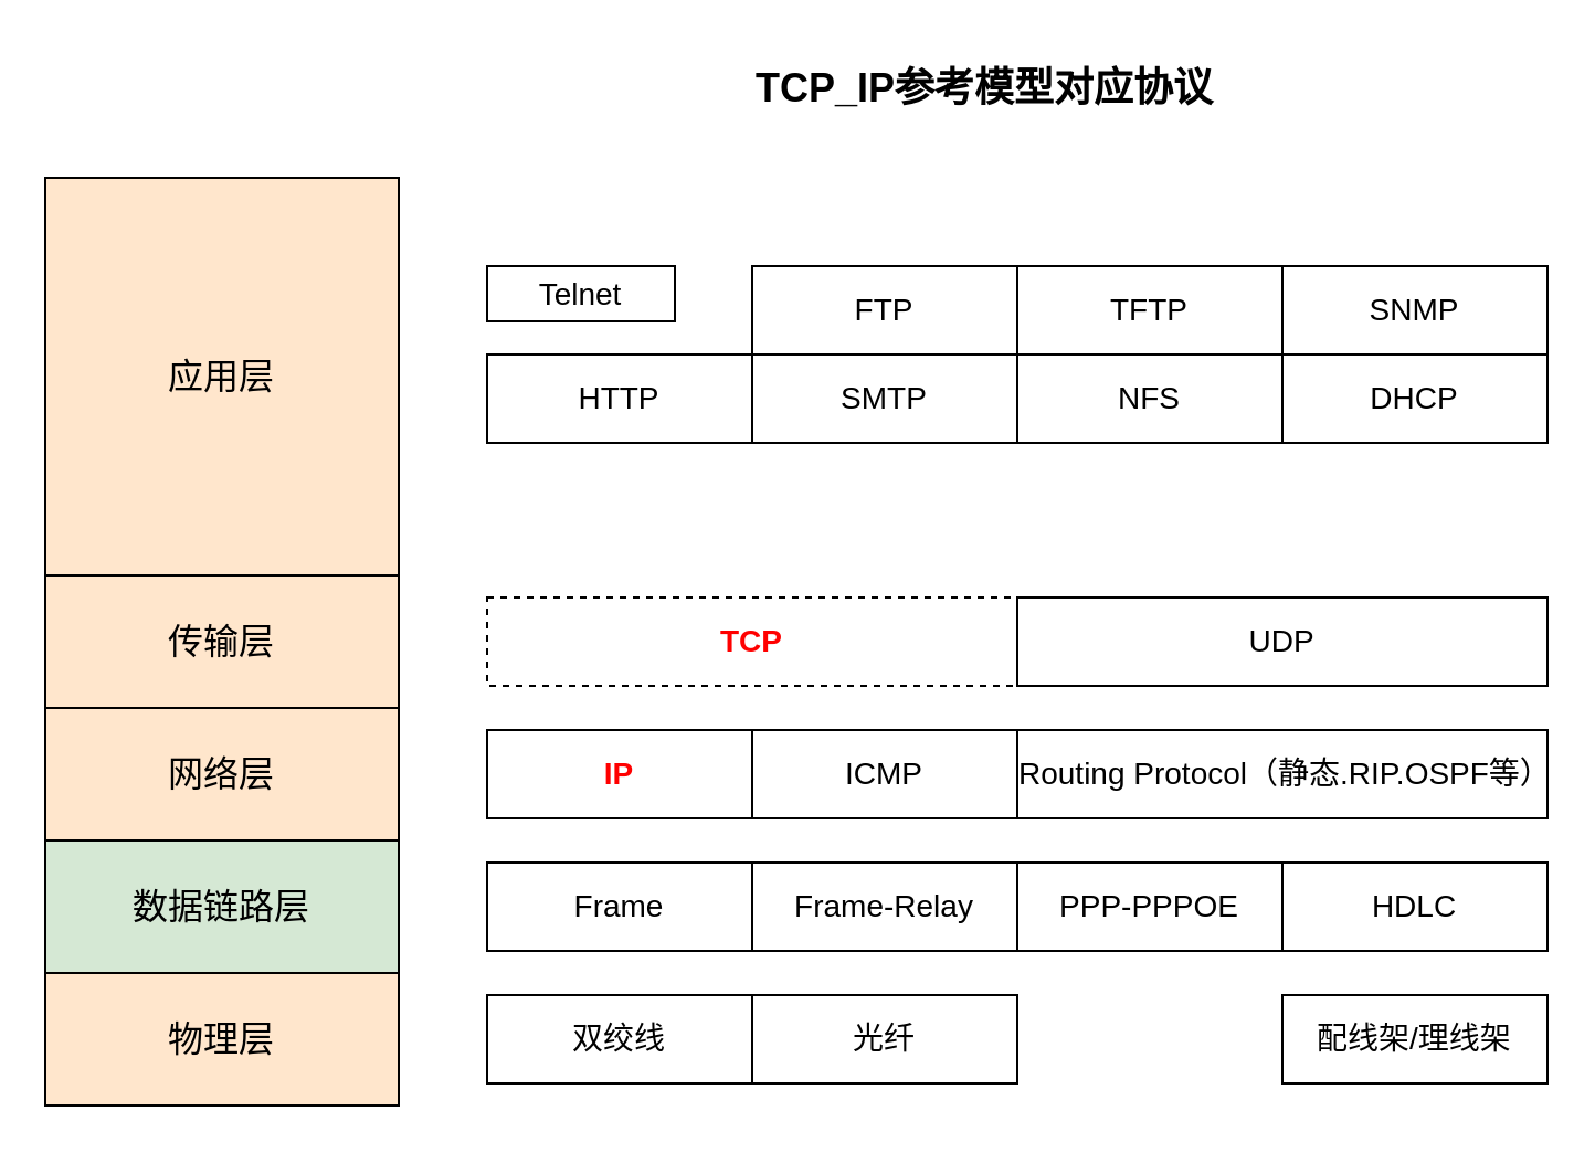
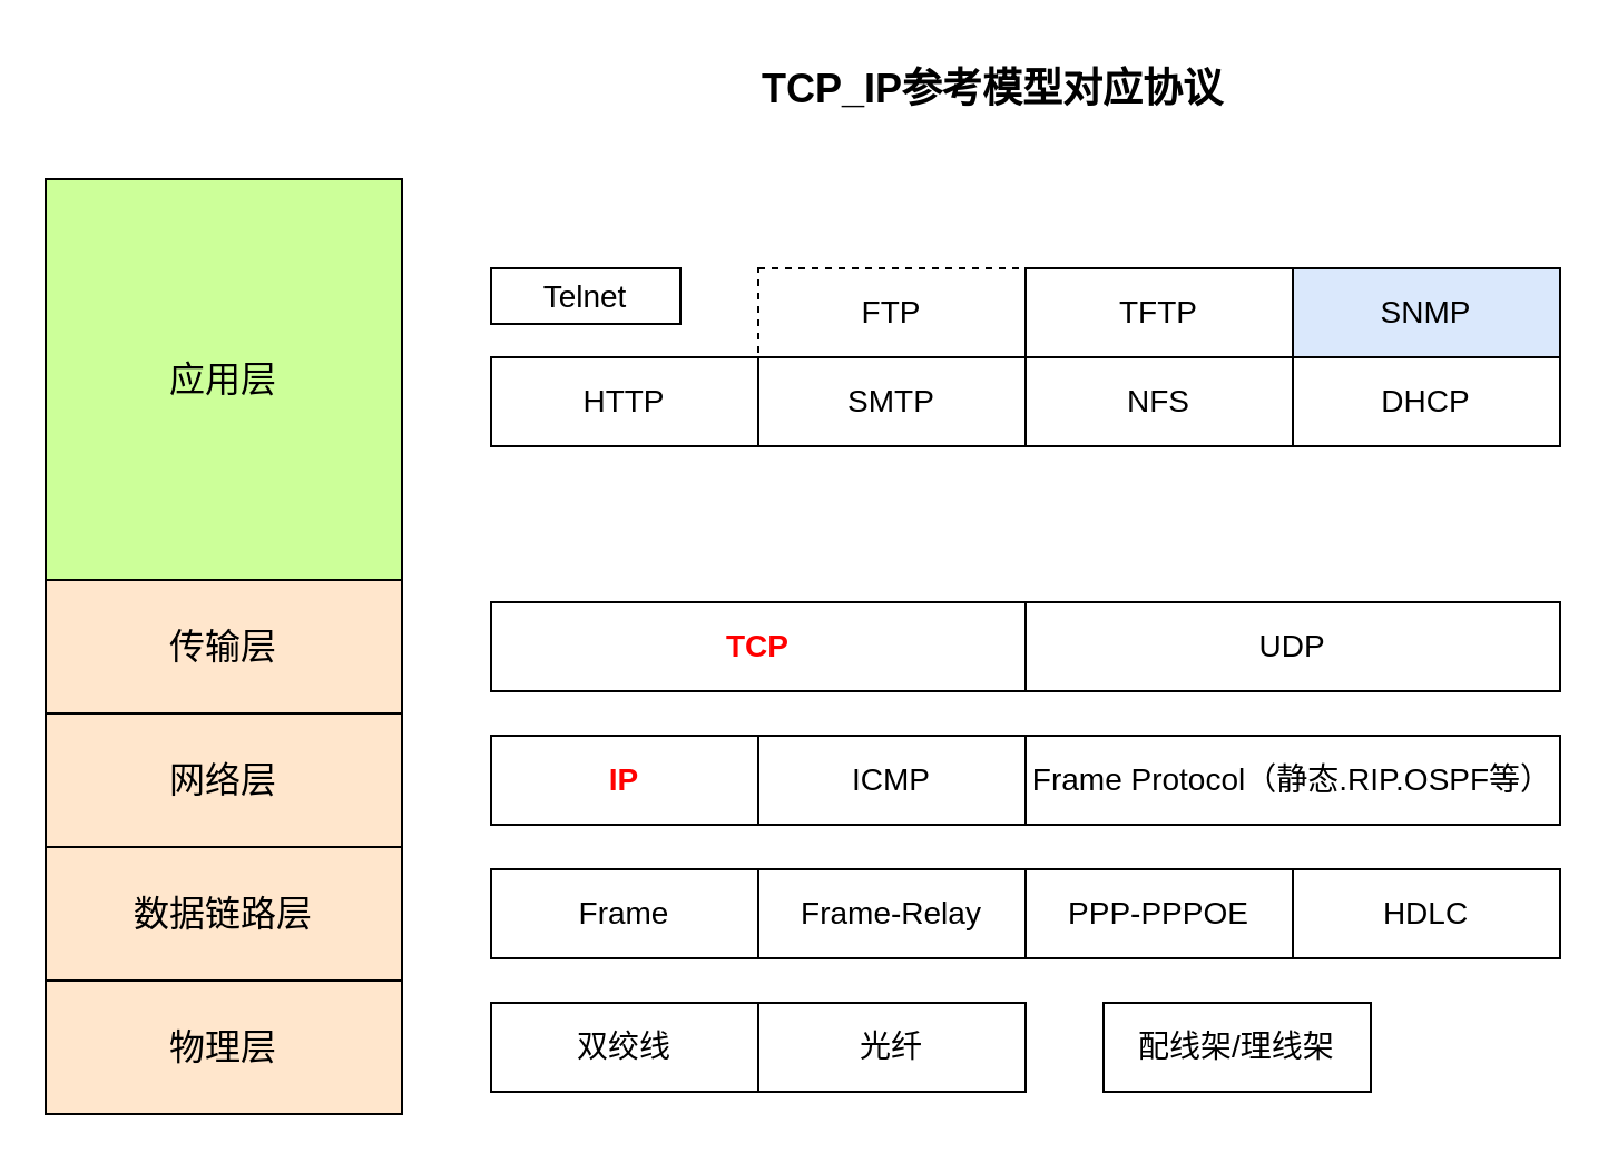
  <mxCell id="0" />
  <mxCell id="1" parent="0" />
- <mxCell id="2" value="应用层" style="rounded=0;whiteSpace=wrap;html=1;fontSize=16;fillColor=#ffe6cc;" parent="1" vertex="1"><mxGeometry x="20" y="80" width="160" height="180" as="geometry" /></mxCell>
+ <mxCell id="2" value="应用层" style="rounded=0;whiteSpace=wrap;html=1;fontSize=16;fillColor=#CCFF99;" parent="1" vertex="1"><mxGeometry x="20" y="80" width="160" height="180" as="geometry" /></mxCell>
  <mxCell id="3" value="传输层" style="rounded=0;whiteSpace=wrap;html=1;fontSize=16;fillColor=#FFE6CC;" parent="1" vertex="1"><mxGeometry x="20" y="260" width="160" height="60" as="geometry" /></mxCell>
  <mxCell id="4" value="网络层" style="rounded=0;whiteSpace=wrap;html=1;fontSize=16;fillColor=#FFE6CC;" parent="1" vertex="1"><mxGeometry x="20" y="320" width="160" height="60" as="geometry" /></mxCell>
- <mxCell id="5" value="数据链路层" style="rounded=0;whiteSpace=wrap;html=1;fontSize=16;fillColor=#d5e8d4;" parent="1" vertex="1"><mxGeometry x="20" y="380" width="160" height="60" as="geometry" /></mxCell>
+ <mxCell id="5" value="数据链路层" style="rounded=0;whiteSpace=wrap;html=1;fontSize=16;fillColor=#FFE6CC;" parent="1" vertex="1"><mxGeometry x="20" y="380" width="160" height="60" as="geometry" /></mxCell>
  <mxCell id="6" value="物理层" style="rounded=0;whiteSpace=wrap;html=1;fontSize=16;fillColor=#FFE6CC;" parent="1" vertex="1"><mxGeometry x="20" y="440" width="160" height="60" as="geometry" /></mxCell>
  <mxCell id="7" value="&lt;span style=&quot;font-size: 18px;&quot;&gt;&lt;b&gt;TCP_IP参考模型对应协议&lt;/b&gt;&lt;/span&gt;" style="text;html=1;align=center;verticalAlign=middle;resizable=0;points=[];autosize=1;strokeColor=none;fillColor=none;" parent="1" vertex="1"><mxGeometry x="330" y="20" width="230" height="40" as="geometry" /></mxCell>
  <mxCell id="8" value="Telnet" style="rounded=0;whiteSpace=wrap;html=1;fontSize=14;" vertex="1" parent="1"><mxGeometry x="220" y="120" width="85" height="25" as="geometry" /></mxCell>
- <mxCell id="9" value="FTP" style="rounded=0;whiteSpace=wrap;html=1;fontSize=14;" vertex="1" parent="1"><mxGeometry x="340" y="120" width="120" height="40" as="geometry" /></mxCell>
+ <mxCell id="9" value="FTP" style="rounded=0;whiteSpace=wrap;html=1;fontSize=14;dashed=1;" vertex="1" parent="1"><mxGeometry x="340" y="120" width="120" height="40" as="geometry" /></mxCell>
  <mxCell id="10" value="HTTP" style="rounded=0;whiteSpace=wrap;html=1;fontSize=14;" vertex="1" parent="1"><mxGeometry x="220" y="160" width="120" height="40" as="geometry" /></mxCell>
  <mxCell id="11" value="SMTP" style="rounded=0;whiteSpace=wrap;html=1;fontSize=14;" vertex="1" parent="1"><mxGeometry x="340" y="160" width="120" height="40" as="geometry" /></mxCell>
  <mxCell id="12" value="TFTP" style="rounded=0;whiteSpace=wrap;html=1;fontSize=14;" vertex="1" parent="1"><mxGeometry x="460" y="120" width="120" height="40" as="geometry" /></mxCell>
- <mxCell id="13" value="SNMP" style="rounded=0;whiteSpace=wrap;html=1;fontSize=14;" vertex="1" parent="1"><mxGeometry x="580" y="120" width="120" height="40" as="geometry" /></mxCell>
+ <mxCell id="13" value="SNMP" style="rounded=0;whiteSpace=wrap;html=1;fontSize=14;fillColor=#dae8fc;" vertex="1" parent="1"><mxGeometry x="580" y="120" width="120" height="40" as="geometry" /></mxCell>
  <mxCell id="14" value="NFS" style="rounded=0;whiteSpace=wrap;html=1;fontSize=14;" vertex="1" parent="1"><mxGeometry x="460" y="160" width="120" height="40" as="geometry" /></mxCell>
  <mxCell id="15" value="DHCP" style="rounded=0;whiteSpace=wrap;html=1;fontSize=14;" vertex="1" parent="1"><mxGeometry x="580" y="160" width="120" height="40" as="geometry" /></mxCell>
- <mxCell id="16" value="TCP" style="rounded=0;whiteSpace=wrap;html=1;fontSize=14;fontColor=#FF0000;fontStyle=1;dashed=1;" vertex="1" parent="1"><mxGeometry x="220" y="270" width="240" height="40" as="geometry" /></mxCell>
+ <mxCell id="16" value="TCP" style="rounded=0;whiteSpace=wrap;html=1;fontSize=14;fontColor=#FF0000;fontStyle=1" vertex="1" parent="1"><mxGeometry x="220" y="270" width="240" height="40" as="geometry" /></mxCell>
  <mxCell id="17" value="UDP" style="rounded=0;whiteSpace=wrap;html=1;fontSize=14;" vertex="1" parent="1"><mxGeometry x="460" y="270" width="240" height="40" as="geometry" /></mxCell>
  <mxCell id="18" value="IP" style="rounded=0;whiteSpace=wrap;html=1;fontSize=14;fontColor=#FF0000;fontStyle=1" vertex="1" parent="1"><mxGeometry x="220" y="330" width="120" height="40" as="geometry" /></mxCell>
  <mxCell id="19" value="ICMP" style="rounded=0;whiteSpace=wrap;html=1;fontSize=14;" vertex="1" parent="1"><mxGeometry x="340" y="330" width="120" height="40" as="geometry" /></mxCell>
- <mxCell id="20" value="Routing Protocol（静态.RIP.OSPF等）" style="rounded=0;whiteSpace=wrap;html=1;fontSize=14;" vertex="1" parent="1"><mxGeometry x="460" y="330" width="240" height="40" as="geometry" /></mxCell>
+ <mxCell id="20" value="Frame Protocol（静态.RIP.OSPF等）" style="rounded=0;whiteSpace=wrap;html=1;fontSize=14;" vertex="1" parent="1"><mxGeometry x="460" y="330" width="240" height="40" as="geometry" /></mxCell>
  <mxCell id="21" value="Frame" style="rounded=0;whiteSpace=wrap;html=1;fontSize=14;" vertex="1" parent="1"><mxGeometry x="220" y="390" width="120" height="40" as="geometry" /></mxCell>
  <mxCell id="22" value="Frame-Relay" style="rounded=0;whiteSpace=wrap;html=1;fontSize=14;" vertex="1" parent="1"><mxGeometry x="340" y="390" width="120" height="40" as="geometry" /></mxCell>
  <mxCell id="23" value="PPP-PPPOE" style="rounded=0;whiteSpace=wrap;html=1;fontSize=14;" vertex="1" parent="1"><mxGeometry x="460" y="390" width="120" height="40" as="geometry" /></mxCell>
  <mxCell id="24" value="HDLC" style="rounded=0;whiteSpace=wrap;html=1;fontSize=14;" vertex="1" parent="1"><mxGeometry x="580" y="390" width="120" height="40" as="geometry" /></mxCell>
  <mxCell id="25" value="双绞线" style="rounded=0;whiteSpace=wrap;html=1;fontSize=14;" vertex="1" parent="1"><mxGeometry x="220" y="450" width="120" height="40" as="geometry" /></mxCell>
  <mxCell id="26" value="光纤" style="rounded=0;whiteSpace=wrap;html=1;fontSize=14;" vertex="1" parent="1"><mxGeometry x="340" y="450" width="120" height="40" as="geometry" /></mxCell>
- <mxCell id="27" value="配线架/理线架" style="rounded=0;whiteSpace=wrap;html=1;fontSize=14;" vertex="1" parent="1"><mxGeometry x="580" y="450" width="120" height="40" as="geometry" /></mxCell>
+ <mxCell id="27" value="配线架/理线架" style="rounded=0;whiteSpace=wrap;html=1;fontSize=14;" vertex="1" parent="1"><mxGeometry x="495" y="450" width="120" height="40" as="geometry" /></mxCell>
